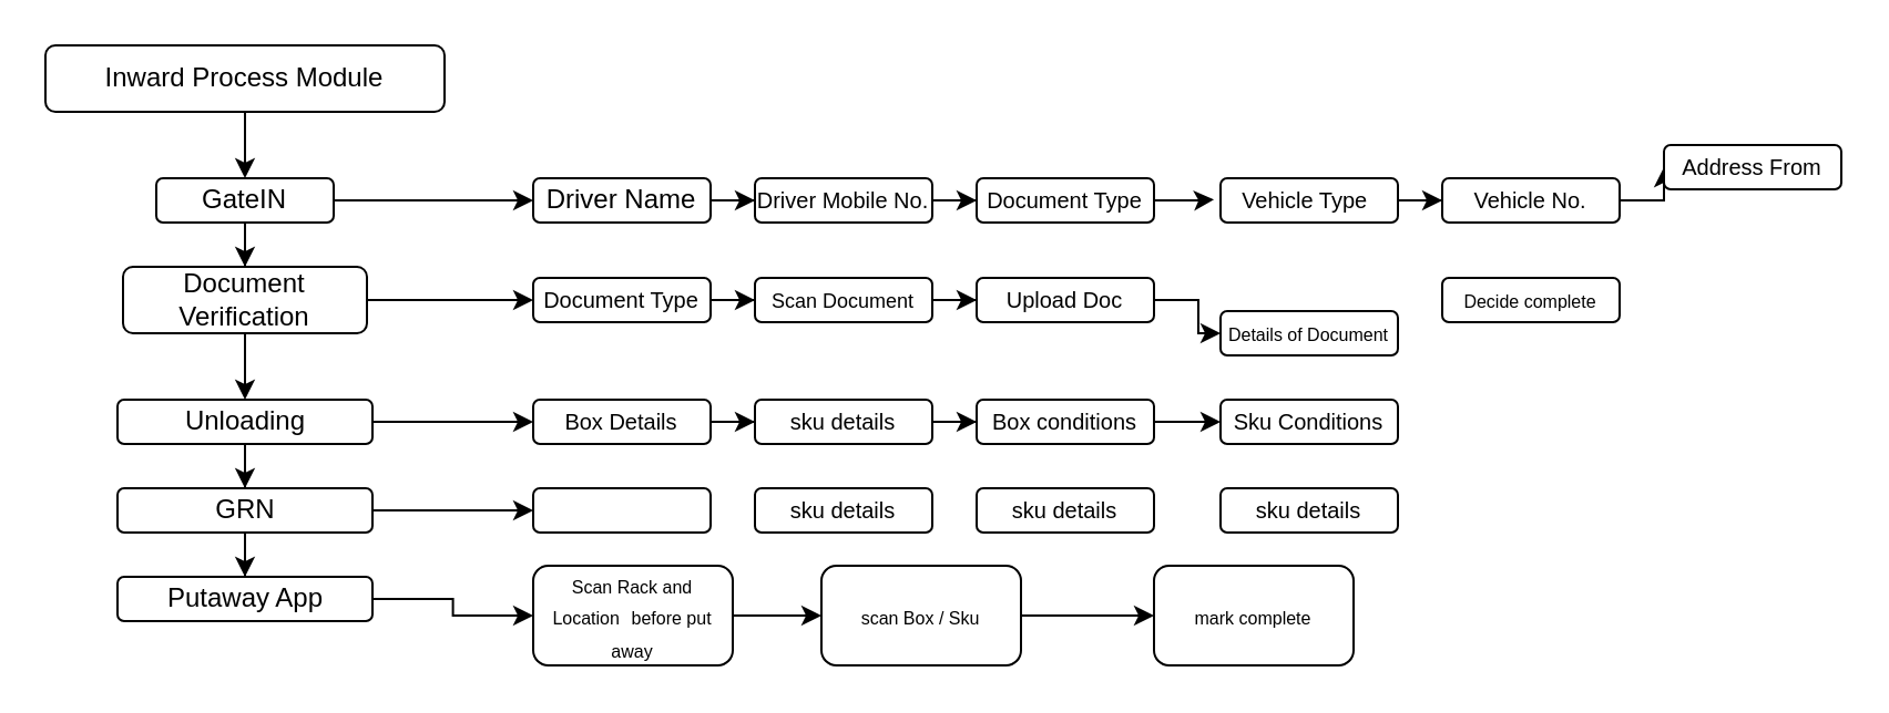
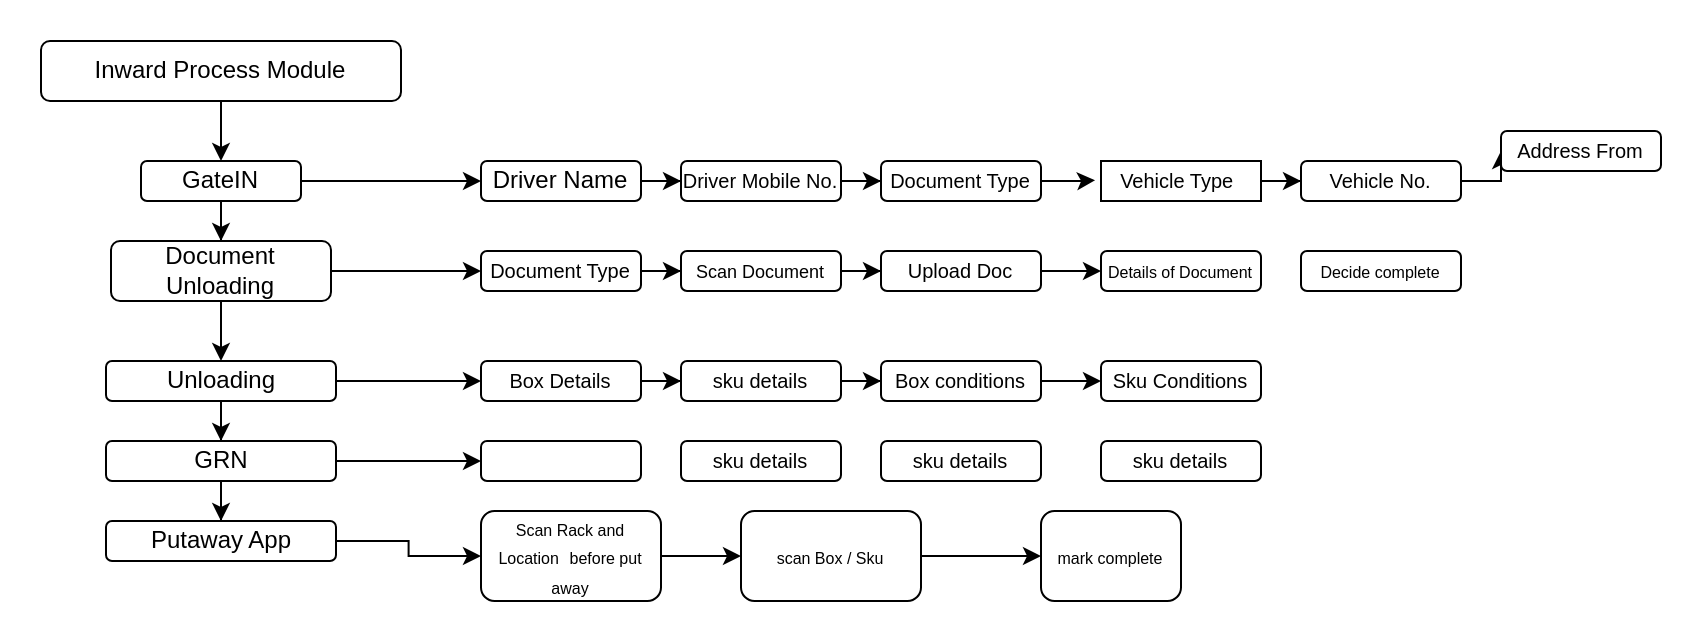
  <mxCell id="0" />
  <mxCell id="1" parent="0" />
  <mxCell id="2" style="edgeStyle=orthogonalEdgeStyle;rounded=0;orthogonalLoop=1;jettySize=auto;html=1;" edge="1" parent="1" source="3" target="6"><mxGeometry relative="1" as="geometry" /></mxCell>
  <mxCell id="3" value="Inward Process Module" style="rounded=1;whiteSpace=wrap;html=1;" vertex="1" parent="1"><mxGeometry x="20" y="20" width="180" height="30" as="geometry" /></mxCell>
  <mxCell id="4" style="edgeStyle=orthogonalEdgeStyle;rounded=0;orthogonalLoop=1;jettySize=auto;html=1;entryX=0.5;entryY=0;entryDx=0;entryDy=0;" edge="1" parent="1" source="6" target="9"><mxGeometry relative="1" as="geometry"><mxPoint x="150" y="290" as="targetPoint" /></mxGeometry></mxCell>
  <mxCell id="5" style="edgeStyle=orthogonalEdgeStyle;rounded=0;orthogonalLoop=1;jettySize=auto;html=1;" edge="1" parent="1" source="6" target="19"><mxGeometry relative="1" as="geometry"><mxPoint x="280" y="40" as="targetPoint" /></mxGeometry></mxCell>
  <mxCell id="6" value="GateIN" style="rounded=1;whiteSpace=wrap;html=1;" vertex="1" parent="1"><mxGeometry x="70" y="80" width="80" height="20" as="geometry" /></mxCell>
  <mxCell id="7" value="" style="edgeStyle=orthogonalEdgeStyle;rounded=0;orthogonalLoop=1;jettySize=auto;html=1;" edge="1" parent="1" source="17" target="12"><mxGeometry relative="1" as="geometry" /></mxCell>
  <mxCell id="8" value="" style="edgeStyle=orthogonalEdgeStyle;rounded=0;orthogonalLoop=1;jettySize=auto;html=1;" edge="1" parent="1" source="9"><mxGeometry relative="1" as="geometry"><mxPoint x="240" y="135" as="targetPoint" /></mxGeometry></mxCell>
- <mxCell id="9" value="Document Verification" style="rounded=1;whiteSpace=wrap;html=1;" vertex="1" parent="1"><mxGeometry x="55" y="120" width="110" height="30" as="geometry" /></mxCell>
+ <mxCell id="9" value="Document Unloading" style="rounded=1;whiteSpace=wrap;html=1;" vertex="1" parent="1"><mxGeometry x="55" y="120" width="110" height="30" as="geometry" /></mxCell>
  <mxCell id="10" value="" style="edgeStyle=orthogonalEdgeStyle;rounded=0;orthogonalLoop=1;jettySize=auto;html=1;" edge="1" parent="1" source="12" target="14"><mxGeometry relative="1" as="geometry" /></mxCell>
  <mxCell id="11" value="" style="edgeStyle=orthogonalEdgeStyle;rounded=0;orthogonalLoop=1;jettySize=auto;html=1;" edge="1" parent="1" source="12" target="43"><mxGeometry relative="1" as="geometry" /></mxCell>
  <mxCell id="12" value="GRN" style="rounded=1;whiteSpace=wrap;html=1;" vertex="1" parent="1"><mxGeometry x="52.5" y="220" width="115" height="20" as="geometry" /></mxCell>
  <mxCell id="13" value="" style="edgeStyle=orthogonalEdgeStyle;rounded=0;orthogonalLoop=1;jettySize=auto;html=1;" edge="1" parent="1" source="14" target="49"><mxGeometry relative="1" as="geometry" /></mxCell>
  <mxCell id="14" value="Putaway App" style="rounded=1;whiteSpace=wrap;html=1;" vertex="1" parent="1"><mxGeometry x="52.5" y="260" width="115" height="20" as="geometry" /></mxCell>
  <mxCell id="15" value="" style="edgeStyle=orthogonalEdgeStyle;rounded=0;orthogonalLoop=1;jettySize=auto;html=1;" edge="1" parent="1" source="9" target="17"><mxGeometry relative="1" as="geometry"><mxPoint x="150" y="280" as="sourcePoint" /><mxPoint x="150" y="390" as="targetPoint" /></mxGeometry></mxCell>
  <mxCell id="16" value="" style="edgeStyle=orthogonalEdgeStyle;rounded=0;orthogonalLoop=1;jettySize=auto;html=1;" edge="1" parent="1" source="17" target="42"><mxGeometry relative="1" as="geometry" /></mxCell>
  <mxCell id="17" value="Unloading" style="rounded=1;whiteSpace=wrap;html=1;" vertex="1" parent="1"><mxGeometry x="52.5" y="180" width="115" height="20" as="geometry" /></mxCell>
  <mxCell id="18" style="edgeStyle=orthogonalEdgeStyle;rounded=0;orthogonalLoop=1;jettySize=auto;html=1;entryX=0;entryY=0.5;entryDx=0;entryDy=0;" edge="1" parent="1" source="19" target="21"><mxGeometry relative="1" as="geometry" /></mxCell>
  <mxCell id="19" value="Driver Name" style="rounded=1;whiteSpace=wrap;html=1;" vertex="1" parent="1"><mxGeometry x="240" y="80" width="80" height="20" as="geometry" /></mxCell>
  <mxCell id="20" style="edgeStyle=orthogonalEdgeStyle;rounded=0;orthogonalLoop=1;jettySize=auto;html=1;entryX=0;entryY=0.5;entryDx=0;entryDy=0;" edge="1" parent="1" source="21" target="24"><mxGeometry relative="1" as="geometry" /></mxCell>
  <mxCell id="21" value="&lt;p style=&quot;line-height: 120%;&quot;&gt;&lt;font style=&quot;font-size: 10px;&quot;&gt;Driver Mobile No.&lt;/font&gt;&lt;/p&gt;" style="rounded=1;whiteSpace=wrap;html=1;" vertex="1" parent="1"><mxGeometry x="340" y="80" width="80" height="20" as="geometry" /></mxCell>
  <mxCell id="22" style="edgeStyle=orthogonalEdgeStyle;rounded=0;orthogonalLoop=1;jettySize=auto;html=1;entryX=0;entryY=0.5;entryDx=0;entryDy=0;" edge="1" parent="1" source="23" target="27"><mxGeometry relative="1" as="geometry" /></mxCell>
- <mxCell id="23" value="&lt;font style=&quot;font-size: 10px;&quot;&gt;Vehicle Type&lt;/font&gt;&amp;nbsp;" style="rounded=1;whiteSpace=wrap;html=1;" vertex="1" parent="1"><mxGeometry x="550" y="80" width="80" height="20" as="geometry" /></mxCell>
+ <mxCell id="23" value="&lt;font style=&quot;font-size: 10px;&quot;&gt;Vehicle Type&lt;/font&gt;&amp;nbsp;" style="whiteSpace=wrap;html=1;rounded=0;" vertex="1" parent="1"><mxGeometry x="550" y="80" width="80" height="20" as="geometry" /></mxCell>
  <mxCell id="24" value="&lt;font style=&quot;font-size: 10px;&quot;&gt;Document Type&lt;/font&gt;" style="rounded=1;whiteSpace=wrap;html=1;" vertex="1" parent="1"><mxGeometry x="440" y="80" width="80" height="20" as="geometry" /></mxCell>
  <mxCell id="25" style="edgeStyle=orthogonalEdgeStyle;rounded=0;orthogonalLoop=1;jettySize=auto;html=1;entryX=-0.037;entryY=0.48;entryDx=0;entryDy=0;entryPerimeter=0;" edge="1" parent="1" source="24" target="23"><mxGeometry relative="1" as="geometry" /></mxCell>
  <mxCell id="26" value="" style="edgeStyle=orthogonalEdgeStyle;rounded=0;orthogonalLoop=1;jettySize=auto;html=1;" edge="1" parent="1" source="27" target="28"><mxGeometry relative="1" as="geometry" /></mxCell>
  <mxCell id="27" value="&lt;span style=&quot;font-size: 10px;&quot;&gt;Vehicle No.&lt;/span&gt;" style="rounded=1;whiteSpace=wrap;html=1;" vertex="1" parent="1"><mxGeometry x="650" y="80" width="80" height="20" as="geometry" /></mxCell>
  <mxCell id="28" value="&lt;span style=&quot;font-size: 10px;&quot;&gt;Address From&lt;/span&gt;" style="rounded=1;whiteSpace=wrap;html=1;" vertex="1" parent="1"><mxGeometry x="750" y="65" width="80" height="20" as="geometry" /></mxCell>
  <mxCell id="29" value="" style="edgeStyle=orthogonalEdgeStyle;rounded=0;orthogonalLoop=1;jettySize=auto;html=1;" edge="1" parent="1" source="30" target="35"><mxGeometry relative="1" as="geometry" /></mxCell>
  <mxCell id="30" value="&lt;font style=&quot;font-size: 10px;&quot;&gt;Document Type&lt;/font&gt;" style="rounded=1;whiteSpace=wrap;html=1;" vertex="1" parent="1"><mxGeometry x="240" y="125" width="80" height="20" as="geometry" /></mxCell>
- <mxCell id="31" value="&lt;font style=&quot;font-size: 8px;&quot;&gt;Details of Document&lt;/font&gt;" style="rounded=1;whiteSpace=wrap;html=1;" vertex="1" parent="1"><mxGeometry x="550" y="140" width="80" height="20" as="geometry" /></mxCell>
+ <mxCell id="31" value="&lt;font style=&quot;font-size: 8px;&quot;&gt;Details of Document&lt;/font&gt;" style="rounded=1;whiteSpace=wrap;html=1;" vertex="1" parent="1"><mxGeometry x="550" y="125" width="80" height="20" as="geometry" /></mxCell>
  <mxCell id="32" value="" style="edgeStyle=orthogonalEdgeStyle;rounded=0;orthogonalLoop=1;jettySize=auto;html=1;" edge="1" parent="1" source="33" target="31"><mxGeometry relative="1" as="geometry" /></mxCell>
  <mxCell id="33" value="&lt;font style=&quot;font-size: 10px;&quot;&gt;Upload Doc&lt;/font&gt;" style="rounded=1;whiteSpace=wrap;html=1;" vertex="1" parent="1"><mxGeometry x="440" y="125" width="80" height="20" as="geometry" /></mxCell>
  <mxCell id="34" value="" style="edgeStyle=orthogonalEdgeStyle;rounded=0;orthogonalLoop=1;jettySize=auto;html=1;" edge="1" parent="1" source="35" target="33"><mxGeometry relative="1" as="geometry" /></mxCell>
  <mxCell id="35" value="&lt;font style=&quot;font-size: 9px;&quot;&gt;Scan Document&lt;/font&gt;" style="rounded=1;whiteSpace=wrap;html=1;" vertex="1" parent="1"><mxGeometry x="340" y="125" width="80" height="20" as="geometry" /></mxCell>
  <mxCell id="36" value="&lt;font style=&quot;font-size: 10px;&quot;&gt;Sku Conditions&lt;/font&gt;" style="rounded=1;whiteSpace=wrap;html=1;" vertex="1" parent="1"><mxGeometry x="550" y="180" width="80" height="20" as="geometry" /></mxCell>
  <mxCell id="37" value="" style="edgeStyle=orthogonalEdgeStyle;rounded=0;orthogonalLoop=1;jettySize=auto;html=1;" edge="1" parent="1" source="38" target="36"><mxGeometry relative="1" as="geometry" /></mxCell>
  <mxCell id="38" value="&lt;font style=&quot;font-size: 10px;&quot;&gt;Box conditions&lt;/font&gt;" style="rounded=1;whiteSpace=wrap;html=1;" vertex="1" parent="1"><mxGeometry x="440" y="180" width="80" height="20" as="geometry" /></mxCell>
  <mxCell id="39" value="" style="edgeStyle=orthogonalEdgeStyle;rounded=0;orthogonalLoop=1;jettySize=auto;html=1;" edge="1" parent="1" source="40" target="38"><mxGeometry relative="1" as="geometry" /></mxCell>
  <mxCell id="40" value="&lt;span style=&quot;font-size: 10px;&quot;&gt;sk&lt;/span&gt;&lt;span style=&quot;font-size: 10px; background-color: initial;&quot;&gt;u details&lt;/span&gt;" style="rounded=1;whiteSpace=wrap;html=1;" vertex="1" parent="1"><mxGeometry x="340" y="180" width="80" height="20" as="geometry" /></mxCell>
  <mxCell id="41" value="" style="edgeStyle=orthogonalEdgeStyle;rounded=0;orthogonalLoop=1;jettySize=auto;html=1;" edge="1" parent="1" source="42" target="40"><mxGeometry relative="1" as="geometry" /></mxCell>
  <mxCell id="42" value="&lt;span style=&quot;font-size: 10px;&quot;&gt;Box Details&lt;/span&gt;" style="rounded=1;whiteSpace=wrap;html=1;" vertex="1" parent="1"><mxGeometry x="240" y="180" width="80" height="20" as="geometry" /></mxCell>
  <mxCell id="43" value="" style="rounded=1;whiteSpace=wrap;html=1;" vertex="1" parent="1"><mxGeometry x="240" y="220" width="80" height="20" as="geometry" /></mxCell>
  <mxCell id="44" value="&lt;span style=&quot;font-size: 10px;&quot;&gt;sk&lt;/span&gt;&lt;span style=&quot;font-size: 10px; background-color: initial;&quot;&gt;u details&lt;/span&gt;" style="rounded=1;whiteSpace=wrap;html=1;" vertex="1" parent="1"><mxGeometry x="550" y="220" width="80" height="20" as="geometry" /></mxCell>
  <mxCell id="45" value="&lt;span style=&quot;font-size: 10px;&quot;&gt;sk&lt;/span&gt;&lt;span style=&quot;font-size: 10px; background-color: initial;&quot;&gt;u details&lt;/span&gt;" style="rounded=1;whiteSpace=wrap;html=1;" vertex="1" parent="1"><mxGeometry x="440" y="220" width="80" height="20" as="geometry" /></mxCell>
  <mxCell id="46" value="&lt;span style=&quot;font-size: 10px;&quot;&gt;sk&lt;/span&gt;&lt;span style=&quot;font-size: 10px; background-color: initial;&quot;&gt;u details&lt;/span&gt;" style="rounded=1;whiteSpace=wrap;html=1;" vertex="1" parent="1"><mxGeometry x="340" y="220" width="80" height="20" as="geometry" /></mxCell>
  <mxCell id="47" value="&lt;span style=&quot;font-size: 8px;&quot;&gt;Decide complete&lt;/span&gt;" style="rounded=1;whiteSpace=wrap;html=1;" vertex="1" parent="1"><mxGeometry x="650" y="125" width="80" height="20" as="geometry" /></mxCell>
  <mxCell id="48" value="" style="edgeStyle=orthogonalEdgeStyle;rounded=0;orthogonalLoop=1;jettySize=auto;html=1;" edge="1" parent="1" source="49" target="51"><mxGeometry relative="1" as="geometry" /></mxCell>
  <mxCell id="49" value="&lt;font style=&quot;font-size: 8px;&quot;&gt;Scan Rack and Location&lt;span style=&quot;white-space: pre;&quot;&gt;&#09;&lt;/span&gt;before put away&lt;/font&gt;" style="rounded=1;whiteSpace=wrap;html=1;" vertex="1" parent="1"><mxGeometry x="240" y="255" width="90" height="45" as="geometry" /></mxCell>
  <mxCell id="50" value="" style="edgeStyle=orthogonalEdgeStyle;rounded=0;orthogonalLoop=1;jettySize=auto;html=1;" edge="1" parent="1" source="51" target="52"><mxGeometry relative="1" as="geometry" /></mxCell>
  <mxCell id="51" value="&lt;span style=&quot;font-size: 8px;&quot;&gt;scan Box / Sku&lt;/span&gt;" style="rounded=1;whiteSpace=wrap;html=1;" vertex="1" parent="1"><mxGeometry x="370" y="255" width="90" height="45" as="geometry" /></mxCell>
- <mxCell id="52" value="&lt;span style=&quot;font-size: 8px;&quot;&gt;mark complete&lt;/span&gt;" style="rounded=1;whiteSpace=wrap;html=1;" vertex="1" parent="1"><mxGeometry x="520" y="255" width="90" height="45" as="geometry" /></mxCell>
+ <mxCell id="52" value="&lt;span style=&quot;font-size: 8px;&quot;&gt;mark complete&lt;/span&gt;" style="rounded=1;whiteSpace=wrap;html=1;" vertex="1" parent="1"><mxGeometry x="520" y="255" width="70" height="45" as="geometry" /></mxCell>
